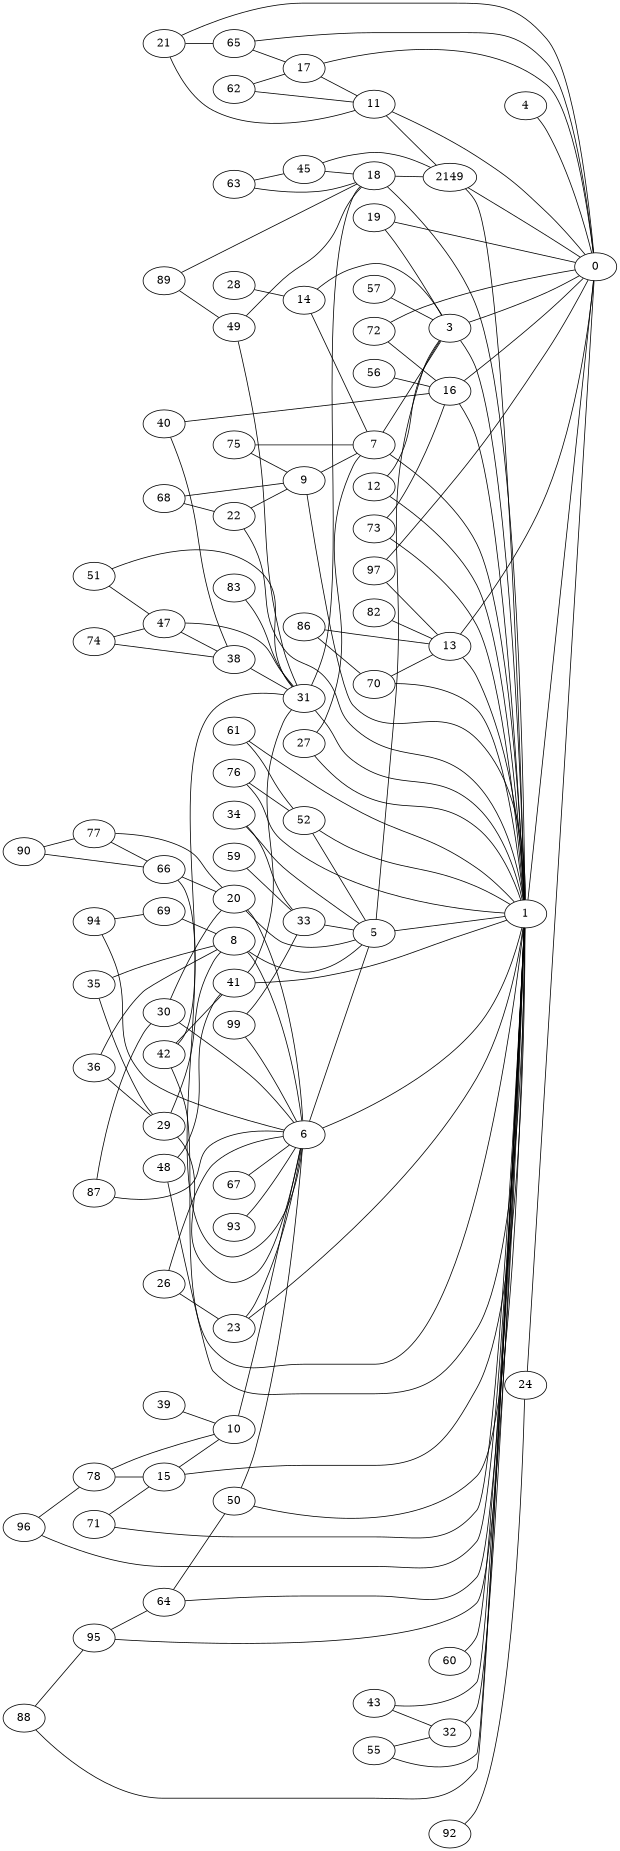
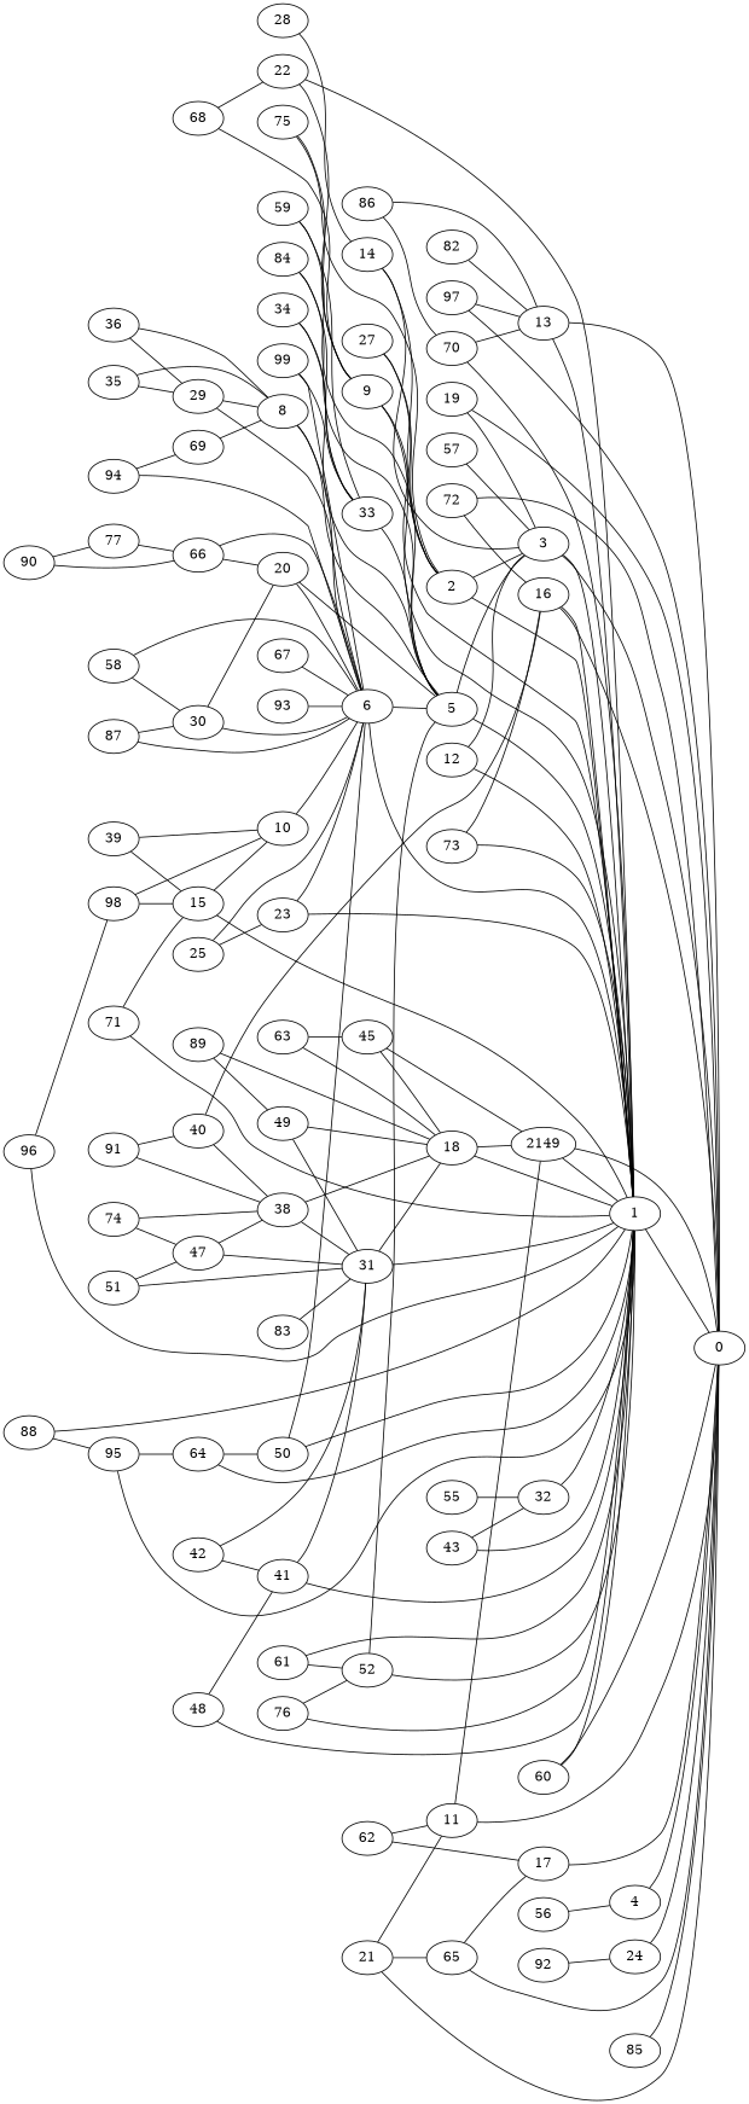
  graph {
    rankdir=LR
    n1 [label=2149]
    1
    n3 [label=0]
    3
    4
    5
    6
-   7
+   7 [label=2]
    8
    9
    10
    11
    12
    13
    14
    15
    16
    17
    18
    19
    20
    21
    65
    22
    23
    24
-   26
+   26 [label=25]
    27
    28
    29
    30
    31
    32
    33
    34
    35
    36
    38
    39
    40
    41
    42
    43
    45
    47
    48
    49
    50
    51
    52
    55
    56
    57
+   58
    59
    60
    61
    62
    63
    64
    66
    67
    68
    69
    70
    71
    72
    73
    74
    75
    76
    77
    82
    83
+   84
+   85
    86
    87
    88
    95
    89
    90
+   91
    92
    93
    94
    96
-   98 [label=78]
+   98
    97
    99
    n1 -- 1
    1 -- n3
    n3 -- n1
    3 -- 1
    3 -- n3
    4 -- n3
    5 -- 1
    5 -- 3
    6 -- 1
    6 -- 5
    7 -- 1
    7 -- 3
    8 -- 5
    8 -- 6
    9 -- 1
    9 -- 7
    10 -- 6
    11 -- n1
    11 -- n3
    12 -- 1
    12 -- 3
    13 -- 1
    13 -- n3
    14 -- 3
    14 -- 7
    15 -- 1
    15 -- 10
    16 -- 1
    16 -- n3
    17 -- n3
-   17 -- 11
    18 -- n1
    18 -- 1
    19 -- n3
    19 -- 3
    20 -- 5
    20 -- 6
    21 -- n3
    21 -- 11
    21 -- 65
    65 -- n3
    65 -- 17
    22 -- 1
    22 -- 9
    23 -- 1
    23 -- 6
    24 -- n3
    26 -- 6
    26 -- 23
    27 -- 1
    27 -- 7
    28 -- 14
    29 -- 6
    29 -- 8
    30 -- 6
    30 -- 20
    31 -- 1
    31 -- 18
    32 -- 1
    33 -- 5
    34 -- 5
    34 -- 33
    35 -- 8
    35 -- 29
    36 -- 8
    36 -- 29
+   38 -- 18
    38 -- 31
    39 -- 10
+   39 -- 15
    40 -- 16
    40 -- 38
    41 -- 1
    41 -- 31
-   42 -- 1
    42 -- 31
    42 -- 41
    43 -- 1
    43 -- 32
    45 -- n1
    45 -- 18
    47 -- 31
    47 -- 38
    48 -- 1
    48 -- 41
    49 -- 18
    49 -- 31
    50 -- 1
    50 -- 6
    51 -- 31
    51 -- 47
    52 -- 1
    52 -- 5
-   55 -- 1
    55 -- 32
-   56 -- 16
+   56 -- 4
    57 -- 3
+   58 -- 6
+   58 -- 30
+   59 -- 5
    59 -- 33
    60 -- 1
+   60 -- n3
    61 -- 1
    61 -- 52
    62 -- 11
    62 -- 17
    63 -- 18
    63 -- 45
    64 -- 1
    64 -- 50
    66 -- 6
    66 -- 20
    67 -- 6
    68 -- 9
    68 -- 22
    69 -- 8
    70 -- 1
    70 -- 13
    71 -- 1
    71 -- 15
    72 -- n3
    72 -- 16
    73 -- 1
    73 -- 16
    74 -- 38
    74 -- 47
    75 -- 7
    75 -- 9
    76 -- 1
    76 -- 52
-   77 -- 20
    77 -- 66
    82 -- 13
    83 -- 31
+   84 -- 5
+   84 -- 33
+   85 -- n3
    86 -- 13
    86 -- 70
    87 -- 6
    87 -- 30
    88 -- 1
    88 -- 95
    95 -- 1
    95 -- 64
    89 -- 18
    89 -- 49
    90 -- 66
    90 -- 77
+   91 -- 38
+   91 -- 40
    92 -- 24
    93 -- 6
    94 -- 6
    94 -- 69
    96 -- 1
    96 -- 98
    98 -- 10
    98 -- 15
    97 -- n3
    97 -- 13
    99 -- 6
    99 -- 33
  }
